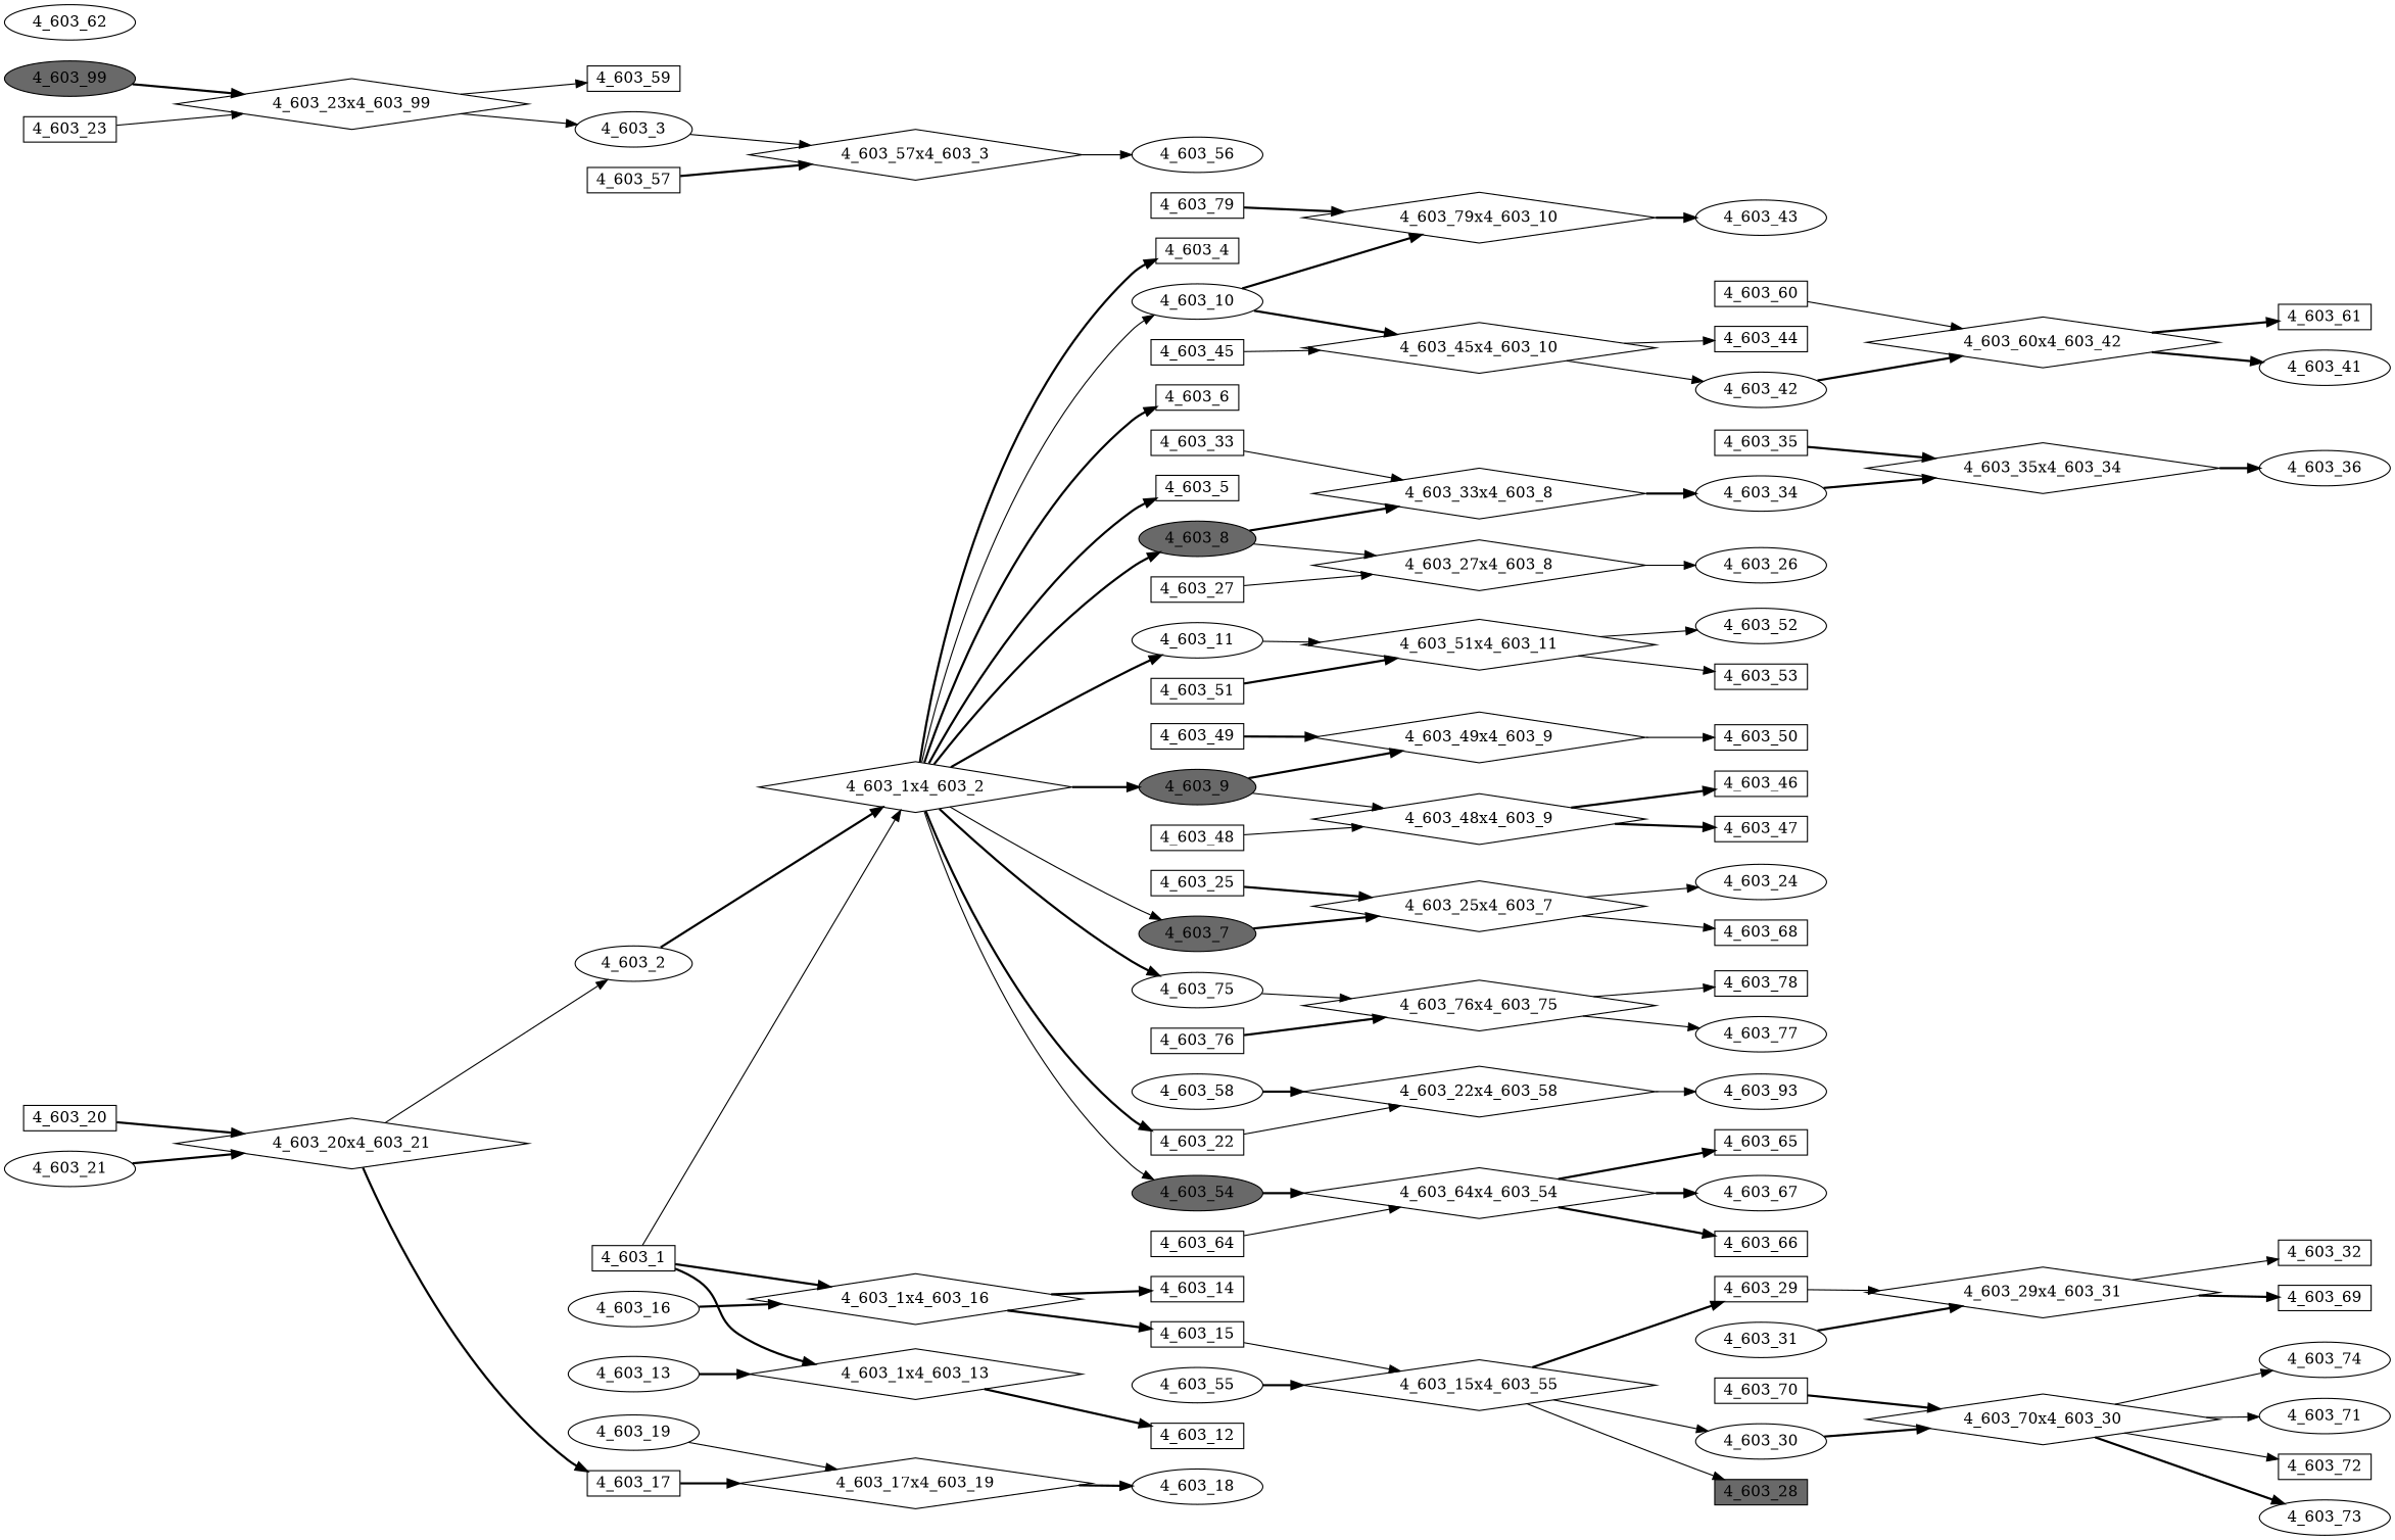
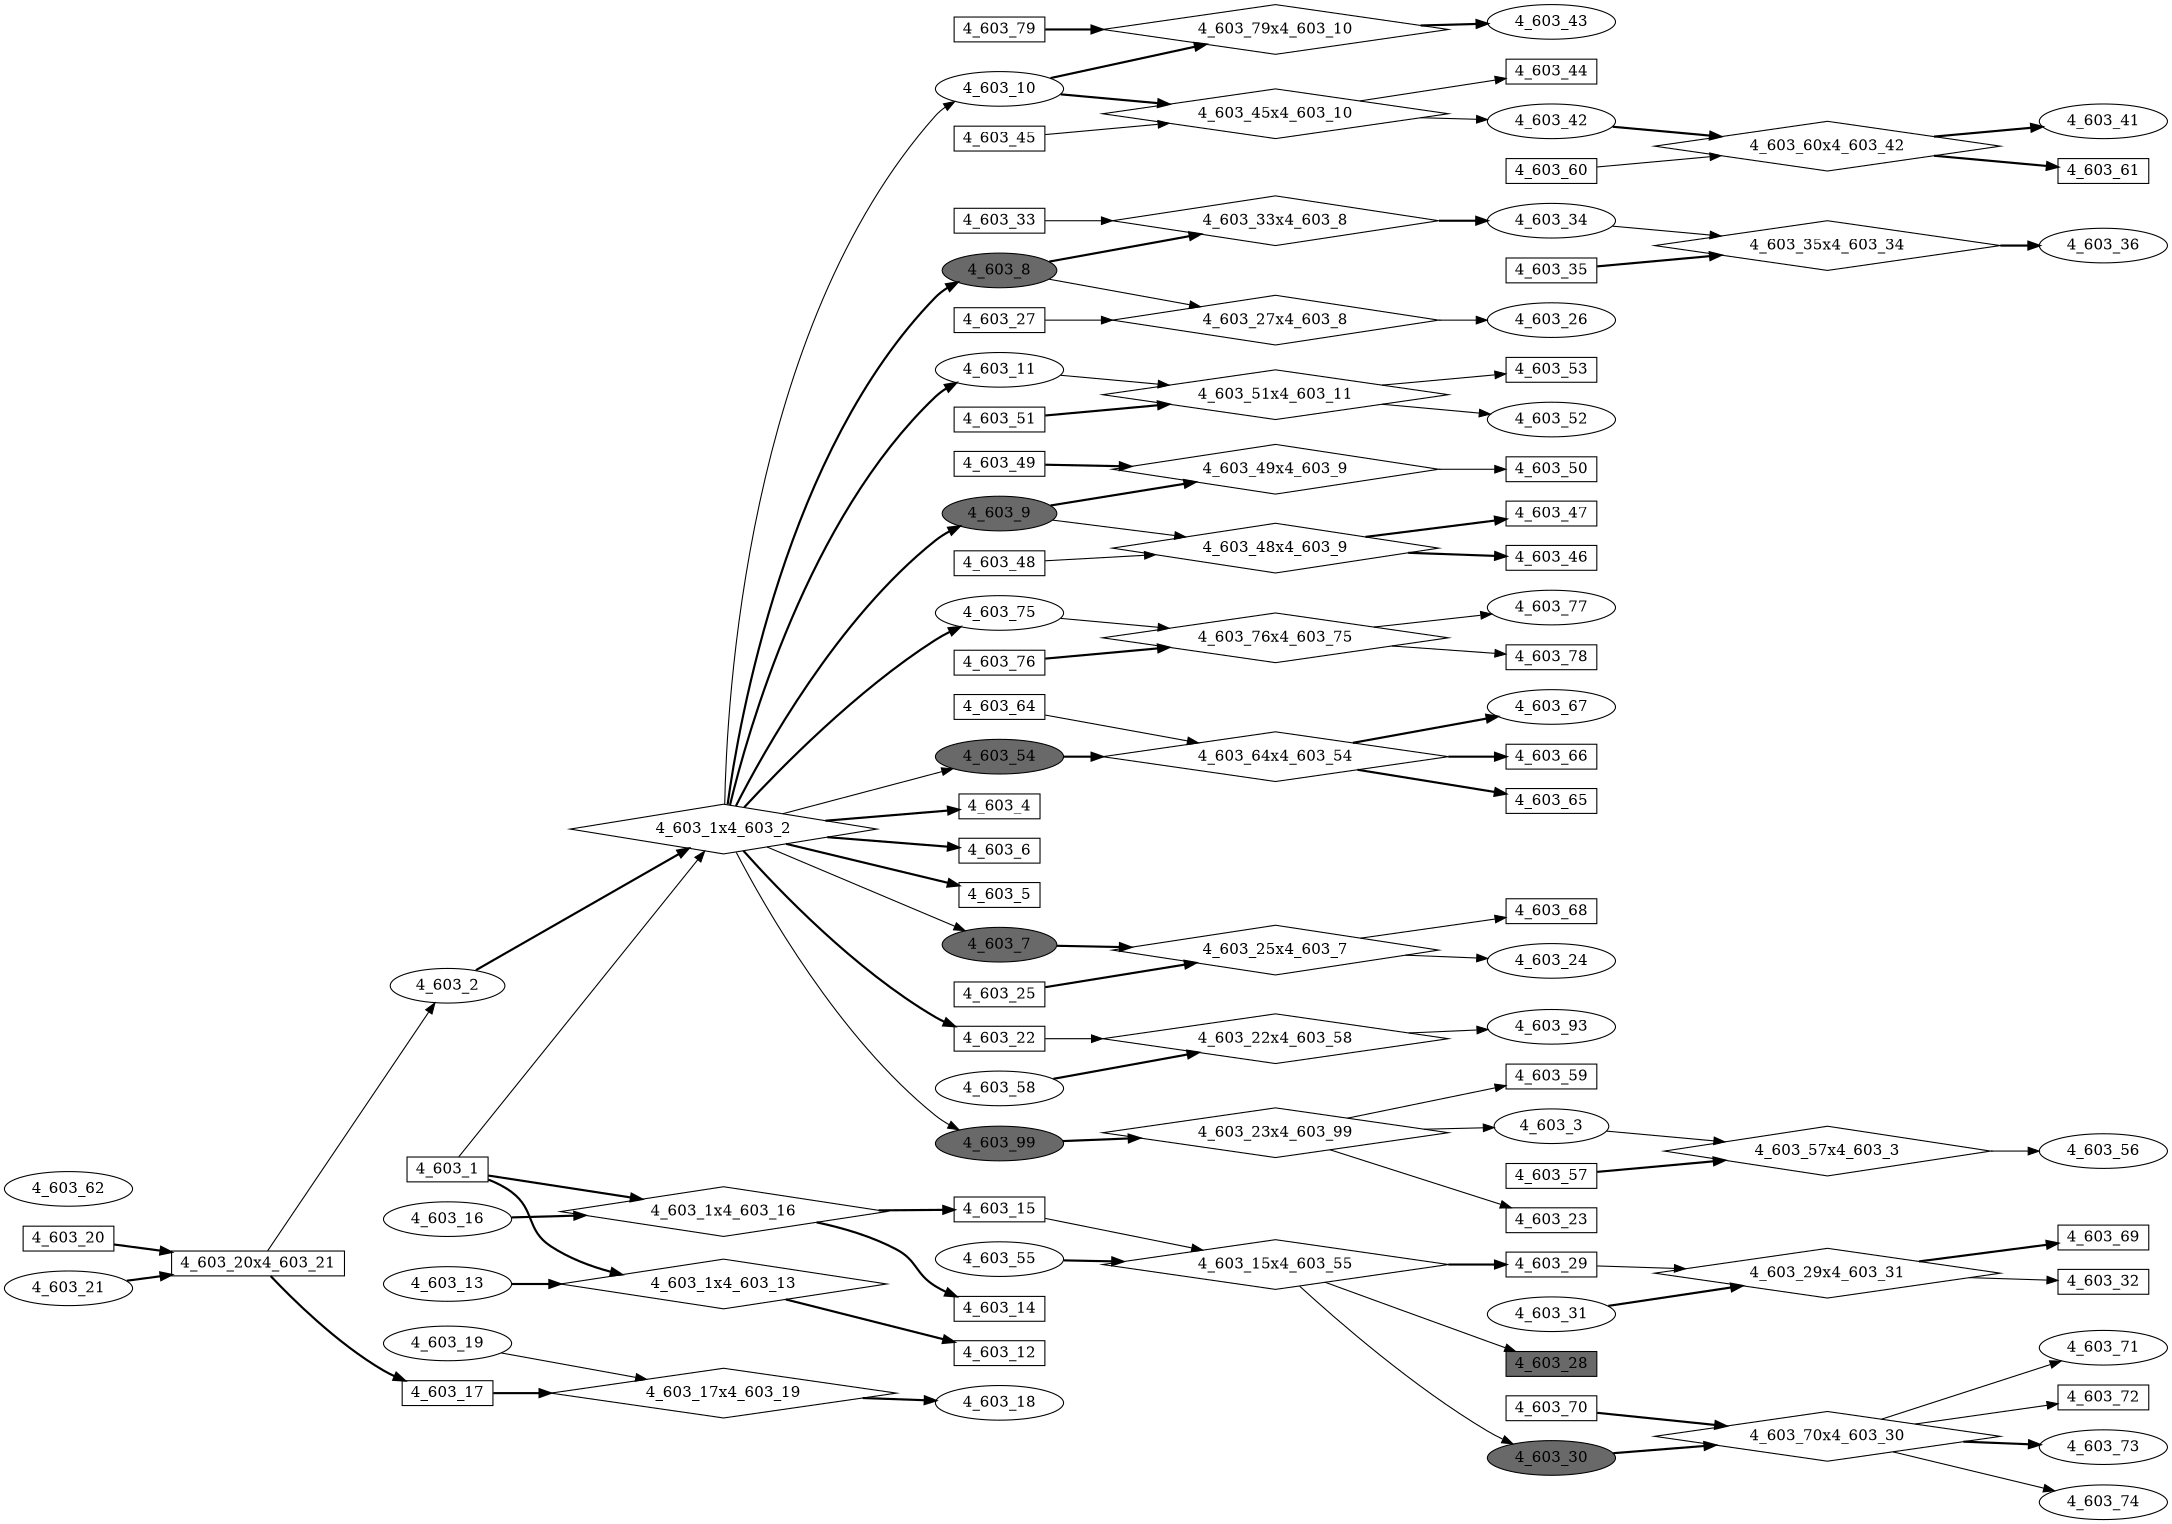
  digraph {
    rankdir=LR
    node [fillcolor=white fontcolor=black regular=0 shape=box style=filled]
    edge [style=bold]
    "4_603_43" [height=0.3 shape=ellipse width=0.5]
    "4_603_79x4_603_10" [height=.1 shape=diamond width=.1 fillcolor="" fontcolor="" regular="" style=""]
    "4_603_67" [height=0.3 shape=ellipse width=0.5]
    "4_603_64x4_603_54" [height=.1 shape=diamond width=.1 fillcolor="" fontcolor="" regular="" style=""]
    "4_603_66" [height=0.3 width=0.5]
    "4_603_65" [height=0.3 width=0.5]
    "4_603_64" [height=0.3 width=0.5]
    n8 [height=0.3 label="4_603_93" shape=ellipse width=0.5]
    "4_603_22x4_603_58" [height=.1 shape=diamond width=.1 fillcolor="" fontcolor="" regular="" style=""]
    "4_603_68" [height=0.3 width=0.5]
    "4_603_25x4_603_7" [height=.1 shape=diamond width=.1 fillcolor="" fontcolor="" regular="" style=""]
    "4_603_24" [height=0.3 shape=ellipse width=0.5]
    "4_603_8" [fillcolor=dimgrey height=0.3 shape=ellipse width=0.5]
    "4_603_33x4_603_8" [height=.1 shape=diamond width=.1 fillcolor="" fontcolor="" regular="" style=""]
    "4_603_27x4_603_8" [height=.1 shape=diamond width=.1 fillcolor="" fontcolor="" regular="" style=""]
    "4_603_34" [height=0.3 shape=ellipse width=0.5]
    "4_603_26" [height=0.3 shape=ellipse width=0.5]
    "4_603_1x4_603_2" [height=.1 shape=diamond width=.1 fillcolor="" fontcolor="" regular="" style=""]
    "4_603_11" [height=0.3 shape=ellipse width=0.5]
    "4_603_9" [fillcolor=dimgrey height=0.3 shape=ellipse width=0.5]
    "4_603_75" [height=0.3 shape=ellipse width=0.5]
    "4_603_54" [fillcolor=dimgrey height=0.3 shape=ellipse width=0.5]
    "4_603_4" [height=0.3 width=0.5]
    "4_603_6" [height=0.3 width=0.5]
    "4_603_10" [height=0.3 shape=ellipse width=0.5]
    "4_603_5" [height=0.3 width=0.5]
    "4_603_7" [fillcolor=dimgrey height=0.3 shape=ellipse width=0.5]
    "4_603_22" [height=0.3 width=0.5]
    "4_603_99" [fillcolor=dimgrey height=0.3 shape=ellipse width=0.5]
    "4_603_51x4_603_11" [height=.1 shape=diamond width=.1 fillcolor="" fontcolor="" regular="" style=""]
    "4_603_49x4_603_9" [height=.1 shape=diamond width=.1 fillcolor="" fontcolor="" regular="" style=""]
    "4_603_48x4_603_9" [height=.1 shape=diamond width=.1 fillcolor="" fontcolor="" regular="" style=""]
    "4_603_76x4_603_75" [height=.1 shape=diamond width=.1 fillcolor="" fontcolor="" regular="" style=""]
    "4_603_45x4_603_10" [height=.1 shape=diamond width=.1 fillcolor="" fontcolor="" regular="" style=""]
    "4_603_23x4_603_99" [height=.1 shape=diamond width=.1 fillcolor="" fontcolor="" regular="" style=""]
    "4_603_35x4_603_34" [height=.1 shape=diamond width=.1 fillcolor="" fontcolor="" regular="" style=""]
    "4_603_53" [height=0.3 width=0.5]
    "4_603_52" [height=0.3 shape=ellipse width=0.5]
    "4_603_50" [height=0.3 width=0.5]
    "4_603_47" [height=0.3 width=0.5]
    "4_603_46" [height=0.3 width=0.5]
    "4_603_69" [height=0.3 width=0.5]
    "4_603_29x4_603_31" [height=.1 shape=diamond width=.1 fillcolor="" fontcolor="" regular="" style=""]
    "4_603_32" [height=0.3 width=0.5]
    "4_603_41" [height=0.3 shape=ellipse width=0.5]
    "4_603_60x4_603_42" [height=.1 shape=diamond width=.1 fillcolor="" fontcolor="" regular="" style=""]
    "4_603_61" [height=0.3 width=0.5]
    "4_603_71" [height=0.3 shape=ellipse width=0.5]
    "4_603_70x4_603_30" [height=.1 shape=diamond width=.1 fillcolor="" fontcolor="" regular="" style=""]
    "4_603_72" [height=0.3 width=0.5]
    "4_603_73" [height=0.3 shape=ellipse width=0.5]
    "4_603_74" [height=0.3 shape=ellipse width=0.5]
    "4_603_77" [height=0.3 shape=ellipse width=0.5]
    "4_603_78" [height=0.3 width=0.5]
    "4_603_76" [height=0.3 width=0.5]
    "4_603_79" [height=0.3 width=0.5]
    "4_603_70" [height=0.3 width=0.5]
    "4_603_49" [height=0.3 width=0.5]
    "4_603_18" [height=0.3 shape=ellipse width=0.5]
    "4_603_17x4_603_19" [height=.1 shape=diamond width=.1 fillcolor="" fontcolor="" regular="" style=""]
    "4_603_19" [height=0.3 shape=ellipse width=0.5]
    "4_603_15" [height=0.3 width=0.5]
    "4_603_15x4_603_55" [height=.1 shape=diamond width=.1 fillcolor="" fontcolor="" regular="" style=""]
    "4_603_29" [height=0.3 width=0.5]
    "4_603_28" [fillcolor=dimgrey height=0.3 width=0.5]
-   "4_603_30" [height=0.3 shape=ellipse width=0.5]
+   "4_603_30" [fillcolor=dimgrey height=0.3 shape=ellipse width=0.5]
    "4_603_1x4_603_16" [height=.1 shape=diamond width=.1 fillcolor="" fontcolor="" regular="" style=""]
    "4_603_14" [height=0.3 width=0.5]
    "4_603_59" [height=0.3 width=0.5]
    "4_603_3" [height=0.3 shape=ellipse width=0.5]
    "4_603_57x4_603_3" [height=.1 shape=diamond width=.1 fillcolor="" fontcolor="" regular="" style=""]
    "4_603_13" [height=0.3 shape=ellipse width=0.5]
    "4_603_1x4_603_13" [height=.1 shape=diamond width=.1 fillcolor="" fontcolor="" regular="" style=""]
    "4_603_12" [height=0.3 width=0.5]
    "4_603_58" [height=0.3 shape=ellipse width=0.5]
    "4_603_57" [height=0.3 width=0.5]
    "4_603_56" [height=0.3 shape=ellipse width=0.5]
    "4_603_44" [height=0.3 width=0.5]
    "4_603_42" [height=0.3 shape=ellipse width=0.5]
    "4_603_1" [height=0.3 width=0.5]
    "4_603_55" [height=0.3 shape=ellipse width=0.5]
    "4_603_51" [height=0.3 width=0.5]
    "4_603_48" [height=0.3 width=0.5]
    "4_603_45" [height=0.3 width=0.5]
    "4_603_16" [height=0.3 shape=ellipse width=0.5]
    "4_603_60" [height=0.3 width=0.5]
    "4_603_2" [height=0.3 shape=ellipse width=0.5]
-   "4_603_20x4_603_21" [height=.1 shape=diamond width=.1 fillcolor="" fontcolor="" regular="" style=""]
+   "4_603_20x4_603_21" [height=.1 width=.1 fillcolor="" fontcolor="" regular="" style=""]
    "4_603_17" [height=0.3 width=0.5]
    "4_603_20" [height=0.3 width=0.5]
    "4_603_21" [height=0.3 shape=ellipse width=0.5]
    "4_603_23" [height=0.3 width=0.5]
    "4_603_25" [height=0.3 width=0.5]
    "4_603_62" [height=0.3 shape=ellipse width=0.5]
    "4_603_27" [height=0.3 width=0.5]
    "4_603_36" [height=0.3 shape=ellipse width=0.5]
    "4_603_35" [height=0.3 width=0.5]
    "4_603_33" [height=0.3 width=0.5]
    "4_603_31" [height=0.3 shape=ellipse width=0.5]
    "4_603_79x4_603_10" -> "4_603_43"
    "4_603_64x4_603_54" -> "4_603_67"
    "4_603_64x4_603_54" -> "4_603_66"
    "4_603_64x4_603_54" -> "4_603_65"
    "4_603_64" -> "4_603_64x4_603_54" [style=solid]
    "4_603_22x4_603_58" -> n8 [style=solid]
    "4_603_25x4_603_7" -> "4_603_68" [style=solid]
    "4_603_25x4_603_7" -> "4_603_24" [style=solid]
    "4_603_8" -> "4_603_33x4_603_8"
    "4_603_8" -> "4_603_27x4_603_8" [style=solid]
    "4_603_33x4_603_8" -> "4_603_34"
    "4_603_27x4_603_8" -> "4_603_26" [style=solid]
-   "4_603_34" -> "4_603_35x4_603_34"
+   "4_603_34" -> "4_603_35x4_603_34" [style=solid]
    "4_603_1x4_603_2" -> "4_603_8"
    "4_603_1x4_603_2" -> "4_603_11"
    "4_603_1x4_603_2" -> "4_603_9"
    "4_603_1x4_603_2" -> "4_603_75"
    "4_603_1x4_603_2" -> "4_603_54" [style=solid]
    "4_603_1x4_603_2" -> "4_603_4"
    "4_603_1x4_603_2" -> "4_603_6"
    "4_603_1x4_603_2" -> "4_603_10" [style=solid]
    "4_603_1x4_603_2" -> "4_603_5"
    "4_603_1x4_603_2" -> "4_603_7" [style=solid]
    "4_603_1x4_603_2" -> "4_603_22"
+   "4_603_1x4_603_2" -> "4_603_99" [style=solid]
    "4_603_11" -> "4_603_51x4_603_11" [style=solid]
    "4_603_9" -> "4_603_49x4_603_9"
    "4_603_9" -> "4_603_48x4_603_9" [style=solid]
    "4_603_75" -> "4_603_76x4_603_75" [style=solid]
    "4_603_54" -> "4_603_64x4_603_54"
    "4_603_10" -> "4_603_79x4_603_10"
    "4_603_10" -> "4_603_45x4_603_10"
    "4_603_7" -> "4_603_25x4_603_7"
    "4_603_22" -> "4_603_22x4_603_58" [style=solid]
    "4_603_99" -> "4_603_23x4_603_99"
    "4_603_51x4_603_11" -> "4_603_53" [style=solid]
    "4_603_51x4_603_11" -> "4_603_52" [style=solid]
    "4_603_49x4_603_9" -> "4_603_50" [style=solid]
    "4_603_48x4_603_9" -> "4_603_47"
    "4_603_48x4_603_9" -> "4_603_46"
    "4_603_76x4_603_75" -> "4_603_77" [style=solid]
    "4_603_76x4_603_75" -> "4_603_78" [style=solid]
    "4_603_45x4_603_10" -> "4_603_44" [style=solid]
    "4_603_45x4_603_10" -> "4_603_42" [style=solid]
    "4_603_23x4_603_99" -> "4_603_59" [style=solid]
    "4_603_23x4_603_99" -> "4_603_3" [style=solid]
    "4_603_35x4_603_34" -> "4_603_36"
    "4_603_29x4_603_31" -> "4_603_69"
    "4_603_29x4_603_31" -> "4_603_32" [style=solid]
    "4_603_60x4_603_42" -> "4_603_41"
    "4_603_60x4_603_42" -> "4_603_61"
    "4_603_70x4_603_30" -> "4_603_71" [style=solid]
    "4_603_70x4_603_30" -> "4_603_72" [style=solid]
    "4_603_70x4_603_30" -> "4_603_73"
    "4_603_70x4_603_30" -> "4_603_74" [style=solid]
    "4_603_76" -> "4_603_76x4_603_75"
    "4_603_79" -> "4_603_79x4_603_10"
    "4_603_70" -> "4_603_70x4_603_30"
    "4_603_49" -> "4_603_49x4_603_9"
    "4_603_17x4_603_19" -> "4_603_18"
    "4_603_19" -> "4_603_17x4_603_19" [style=solid]
    "4_603_15" -> "4_603_15x4_603_55" [style=solid]
    "4_603_15x4_603_55" -> "4_603_29"
    "4_603_15x4_603_55" -> "4_603_28" [style=solid]
    "4_603_15x4_603_55" -> "4_603_30" [style=solid]
    "4_603_29" -> "4_603_29x4_603_31" [style=solid]
    "4_603_30" -> "4_603_70x4_603_30"
    "4_603_1x4_603_16" -> "4_603_15"
    "4_603_1x4_603_16" -> "4_603_14"
    "4_603_3" -> "4_603_57x4_603_3" [style=solid]
    "4_603_57x4_603_3" -> "4_603_56" [style=solid]
    "4_603_13" -> "4_603_1x4_603_13"
    "4_603_1x4_603_13" -> "4_603_12"
    "4_603_58" -> "4_603_22x4_603_58"
    "4_603_57" -> "4_603_57x4_603_3"
    "4_603_42" -> "4_603_60x4_603_42"
    "4_603_1" -> "4_603_1x4_603_2" [style=solid]
    "4_603_1" -> "4_603_1x4_603_16"
    "4_603_1" -> "4_603_1x4_603_13"
    "4_603_55" -> "4_603_15x4_603_55"
    "4_603_51" -> "4_603_51x4_603_11"
    "4_603_48" -> "4_603_48x4_603_9" [style=solid]
    "4_603_45" -> "4_603_45x4_603_10" [style=solid]
    "4_603_16" -> "4_603_1x4_603_16"
    "4_603_60" -> "4_603_60x4_603_42" [style=solid]
    "4_603_2" -> "4_603_1x4_603_2"
    "4_603_20x4_603_21" -> "4_603_2" [style=solid]
    "4_603_20x4_603_21" -> "4_603_17"
    "4_603_17" -> "4_603_17x4_603_19"
    "4_603_20" -> "4_603_20x4_603_21"
    "4_603_21" -> "4_603_20x4_603_21"
-   "4_603_23" -> "4_603_23x4_603_99" [style=solid]
+   "4_603_23x4_603_99" -> "4_603_23" [style=solid]
    "4_603_25" -> "4_603_25x4_603_7"
    "4_603_27" -> "4_603_27x4_603_8" [style=solid]
    "4_603_35" -> "4_603_35x4_603_34"
    "4_603_33" -> "4_603_33x4_603_8" [style=solid]
    "4_603_31" -> "4_603_29x4_603_31"
  }
